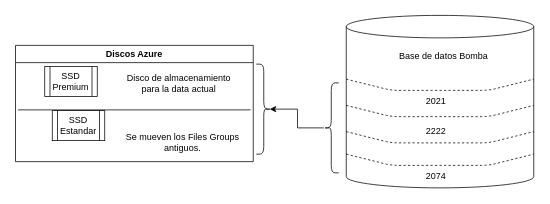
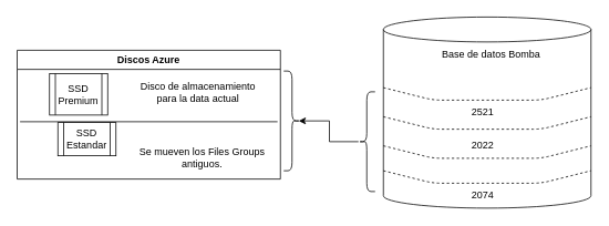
  <mxCell id="0" />
  <mxCell id="1" parent="0" />
  <mxCell id="2" value="" style="shape=cylinder3;whiteSpace=wrap;html=1;boundedLbl=1;backgroundOutline=1;size=15;" vertex="1" parent="1"><mxGeometry x="461" y="20" width="250" height="230" as="geometry" /></mxCell>
  <mxCell id="3" value="" style="endArrow=none;dashed=1;html=1;exitX=0;exitY=0;exitDx=0;exitDy=120;exitPerimeter=0;entryX=1;entryY=0;entryDx=0;entryDy=120;entryPerimeter=0;" edge="1" parent="1" source="2" target="2"><mxGeometry width="50" height="50" relative="1" as="geometry"><mxPoint x="671" y="-45" as="sourcePoint" /><mxPoint x="721" y="-95" as="targetPoint" /><Array as="points"><mxPoint x="521" y="155" /><mxPoint x="586" y="155" /><mxPoint x="651" y="155" /></Array></mxGeometry></mxCell>
  <mxCell id="4" value="" style="endArrow=none;dashed=1;html=1;exitX=0;exitY=0;exitDx=0;exitDy=120;exitPerimeter=0;entryX=1;entryY=0;entryDx=0;entryDy=120;entryPerimeter=0;" edge="1" parent="1"><mxGeometry width="50" height="50" relative="1" as="geometry"><mxPoint x="461" y="175" as="sourcePoint" /><mxPoint x="711" y="175" as="targetPoint" /><Array as="points"><mxPoint x="521" y="190" /><mxPoint x="586" y="190" /><mxPoint x="651" y="190" /></Array></mxGeometry></mxCell>
  <mxCell id="5" value="" style="endArrow=none;dashed=1;html=1;exitX=0;exitY=0;exitDx=0;exitDy=120;exitPerimeter=0;entryX=1;entryY=0;entryDx=0;entryDy=120;entryPerimeter=0;" edge="1" parent="1"><mxGeometry width="50" height="50" relative="1" as="geometry"><mxPoint x="461" y="105" as="sourcePoint" /><mxPoint x="711" y="105" as="targetPoint" /><Array as="points"><mxPoint x="521" y="120" /><mxPoint x="586" y="120" /><mxPoint x="651" y="120" /></Array></mxGeometry></mxCell>
  <mxCell id="6" value="" style="endArrow=none;dashed=1;html=1;exitX=0;exitY=0;exitDx=0;exitDy=120;exitPerimeter=0;entryX=1;entryY=0;entryDx=0;entryDy=120;entryPerimeter=0;" edge="1" parent="1"><mxGeometry width="50" height="50" relative="1" as="geometry"><mxPoint x="461" y="205" as="sourcePoint" /><mxPoint x="711" y="205" as="targetPoint" /><Array as="points"><mxPoint x="521" y="220" /><mxPoint x="586" y="220" /><mxPoint x="651" y="220" /></Array></mxGeometry></mxCell>
- <mxCell id="7" value="Base de datos Bomba" style="text;html=1;strokeColor=none;fillColor=none;align=center;verticalAlign=middle;whiteSpace=wrap;rounded=0;" vertex="1" parent="1"><mxGeometry x="511" y="65" width="160" height="20" as="geometry" /></mxCell>
- <mxCell id="8" value="2021" style="text;html=1;strokeColor=none;fillColor=none;align=center;verticalAlign=middle;whiteSpace=wrap;rounded=0;" vertex="1" parent="1"><mxGeometry x="561" y="125" width="40" height="20" as="geometry" /></mxCell>
- <mxCell id="9" value="2222" style="text;html=1;strokeColor=none;fillColor=none;align=center;verticalAlign=middle;whiteSpace=wrap;rounded=0;" vertex="1" parent="1"><mxGeometry x="561" y="165" width="40" height="20" as="geometry" /></mxCell>
+ <mxCell id="7" value="Base de datos Bomba" style="text;html=1;strokeColor=none;fillColor=none;align=center;verticalAlign=middle;whiteSpace=wrap;rounded=0;" vertex="1" parent="1"><mxGeometry x="511" y="55" width="160" height="20" as="geometry" /></mxCell>
+ <mxCell id="8" value="2521" style="text;html=1;strokeColor=none;fillColor=none;align=center;verticalAlign=middle;whiteSpace=wrap;rounded=0;" vertex="1" parent="1"><mxGeometry x="561" y="125" width="40" height="20" as="geometry" /></mxCell>
+ <mxCell id="9" value="2022" style="text;html=1;strokeColor=none;fillColor=none;align=center;verticalAlign=middle;whiteSpace=wrap;rounded=0;" vertex="1" parent="1"><mxGeometry x="561" y="165" width="40" height="20" as="geometry" /></mxCell>
  <mxCell id="10" value="2074" style="text;html=1;strokeColor=none;fillColor=none;align=center;verticalAlign=middle;whiteSpace=wrap;rounded=0;" vertex="1" parent="1"><mxGeometry x="561" y="225" width="40" height="20" as="geometry" /></mxCell>
  <mxCell id="11" value="Discos Azure" style="swimlane;" vertex="1" parent="1"><mxGeometry x="20" y="60" width="317" height="155" as="geometry" /></mxCell>
- <mxCell id="12" value="SSD Premium" style="shape=process;whiteSpace=wrap;html=1;backgroundOutline=1;" vertex="1" parent="11"><mxGeometry x="39" y="28" width="70" height="40" as="geometry" /></mxCell>
+ <mxCell id="12" value="SSD Premium" style="shape=process;whiteSpace=wrap;html=1;backgroundOutline=1;" vertex="1" parent="11"><mxGeometry x="39" y="28" width="70" height="50" as="geometry" /></mxCell>
  <mxCell id="13" value="SSD Estandar" style="shape=process;whiteSpace=wrap;html=1;backgroundOutline=1;" vertex="1" parent="11"><mxGeometry x="49" y="87" width="70" height="40" as="geometry" /></mxCell>
  <mxCell id="14" value="Se mueven los Files Groups antiguos." style="text;html=1;strokeColor=none;fillColor=none;align=center;verticalAlign=middle;whiteSpace=wrap;rounded=0;" vertex="1" parent="11"><mxGeometry x="138" y="119" width="170" height="20" as="geometry" /></mxCell>
  <mxCell id="15" value="Disco de almacenamiento para la data actual" style="text;html=1;strokeColor=none;fillColor=none;align=center;verticalAlign=middle;whiteSpace=wrap;rounded=0;" vertex="1" parent="11"><mxGeometry x="138" y="41" width="160" height="20" as="geometry" /></mxCell>
  <mxCell id="16" value="" style="endArrow=none;html=1;" edge="1" parent="11"><mxGeometry width="50" height="50" relative="1" as="geometry"><mxPoint x="3.5" y="86" as="sourcePoint" /><mxPoint x="313.5" y="86" as="targetPoint" /><Array as="points" /></mxGeometry></mxCell>
  <mxCell id="17" style="edgeStyle=orthogonalEdgeStyle;rounded=0;orthogonalLoop=1;jettySize=auto;html=1;entryX=0.1;entryY=0.5;entryDx=0;entryDy=0;entryPerimeter=0;" edge="1" parent="1" source="18" target="19"><mxGeometry relative="1" as="geometry" /></mxCell>
  <mxCell id="18" value="" style="shape=curlyBracket;whiteSpace=wrap;html=1;rounded=1;" vertex="1" parent="1"><mxGeometry x="431" y="110" width="20" height="120" as="geometry" /></mxCell>
  <mxCell id="19" value="" style="shape=curlyBracket;whiteSpace=wrap;html=1;rounded=1;flipH=1;" vertex="1" parent="1"><mxGeometry x="341" y="85" width="20" height="120" as="geometry" /></mxCell>
